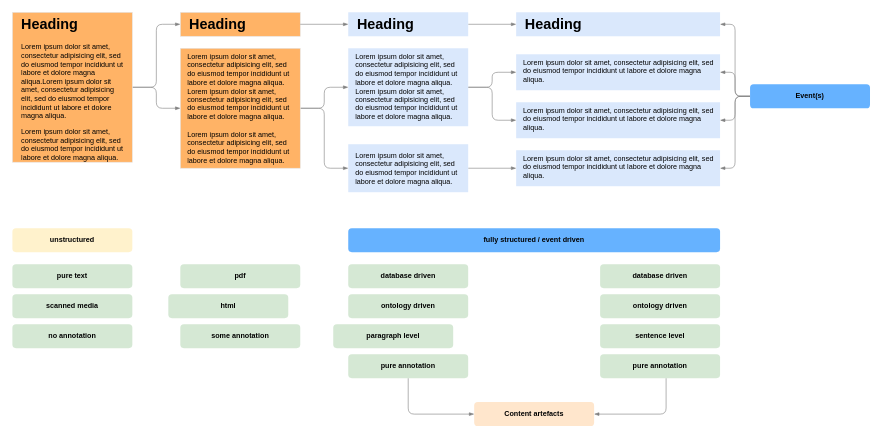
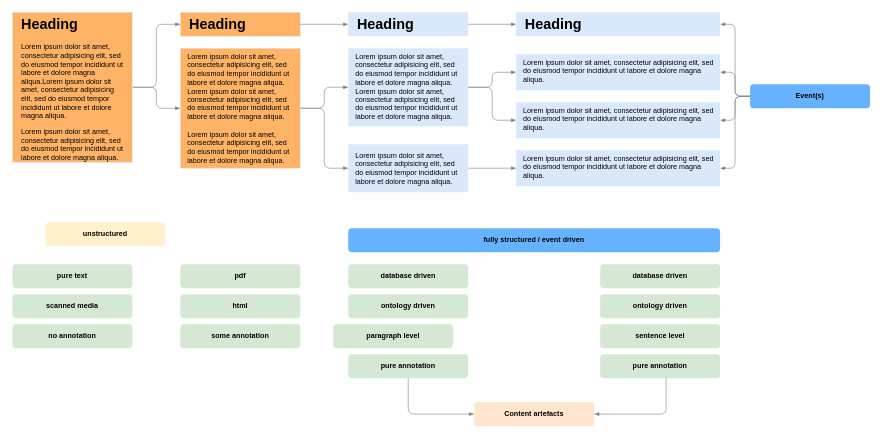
  <mxCell id="0" />
  <mxCell id="1" parent="0" />
  <mxCell id="2" value="" style="rounded=0;whiteSpace=wrap;html=1;strokeColor=#E6E6E6;shadow=0;fillColor=#FFB366;" parent="1" vertex="1"><mxGeometry x="300" y="20" width="200" height="40" as="geometry" /></mxCell>
  <mxCell id="3" style="edgeStyle=orthogonalEdgeStyle;rounded=1;orthogonalLoop=1;jettySize=auto;html=1;entryX=0;entryY=0.5;entryDx=0;entryDy=0;endArrow=blockThin;endFill=1;strokeColor=#808080;fontSize=23;" parent="1" source="4" target="8" edge="1"><mxGeometry relative="1" as="geometry" /></mxCell>
  <mxCell id="4" value="" style="rounded=0;whiteSpace=wrap;html=1;fillColor=#dae8fc;strokeColor=none;shadow=0;" parent="1" vertex="1"><mxGeometry x="580" y="20" width="200" height="40" as="geometry" /></mxCell>
  <mxCell id="5" value="" style="rounded=0;whiteSpace=wrap;html=1;fillColor=#dae8fc;strokeColor=none;shadow=0;" parent="1" vertex="1"><mxGeometry x="860" y="90" width="340" height="60" as="geometry" /></mxCell>
  <mxCell id="6" value="" style="rounded=0;whiteSpace=wrap;html=1;fillColor=#dae8fc;strokeColor=none;shadow=0;" parent="1" vertex="1"><mxGeometry x="860" y="170" width="340" height="60" as="geometry" /></mxCell>
  <mxCell id="7" value="" style="rounded=0;whiteSpace=wrap;html=1;fillColor=#dae8fc;strokeColor=none;shadow=0;" parent="1" vertex="1"><mxGeometry x="860" y="250" width="340" height="60" as="geometry" /></mxCell>
  <mxCell id="8" value="" style="rounded=0;whiteSpace=wrap;html=1;fillColor=#dae8fc;strokeColor=none;shadow=0;" parent="1" vertex="1"><mxGeometry x="860" y="20" width="340" height="40" as="geometry" /></mxCell>
  <mxCell id="9" style="edgeStyle=orthogonalEdgeStyle;rounded=1;orthogonalLoop=1;jettySize=auto;html=1;entryX=0;entryY=0.5;entryDx=0;entryDy=0;endArrow=blockThin;endFill=1;strokeColor=#808080;" parent="1" source="11" target="15" edge="1"><mxGeometry relative="1" as="geometry" /></mxCell>
  <mxCell id="10" style="edgeStyle=orthogonalEdgeStyle;rounded=1;orthogonalLoop=1;jettySize=auto;html=1;entryX=0;entryY=0.5;entryDx=0;entryDy=0;endArrow=blockThin;endFill=1;strokeColor=#808080;" parent="1" source="11" target="2" edge="1"><mxGeometry relative="1" as="geometry" /></mxCell>
  <mxCell id="11" value="" style="rounded=0;whiteSpace=wrap;html=1;shadow=0;fillColor=#FFB366;strokeColor=#E6E6E6;" parent="1" vertex="1"><mxGeometry x="20" y="20" width="200" height="250" as="geometry" /></mxCell>
  <mxCell id="12" value="&lt;h1&gt;Heading&lt;/h1&gt;&lt;p&gt;Lorem ipsum dolor sit amet, consectetur adipisicing elit, sed do eiusmod tempor incididunt ut labore et dolore magna aliqua.&lt;span&gt;Lorem ipsum dolor sit amet, consectetur adipisicing elit, sed do eiusmod tempor incididunt ut labore et dolore magna aliqua.&lt;/span&gt;&lt;/p&gt;&lt;p&gt;Lorem ipsum dolor sit amet, consectetur adipisicing elit, sed do eiusmod tempor incididunt ut labore et dolore magna aliqua.&lt;span&gt;&lt;br&gt;&lt;/span&gt;&lt;/p&gt;" style="text;html=1;strokeColor=none;fillColor=none;spacing=5;spacingTop=-20;whiteSpace=wrap;overflow=hidden;rounded=0;" parent="1" vertex="1"><mxGeometry x="30" y="20" width="180" height="250" as="geometry" /></mxCell>
  <mxCell id="13" style="edgeStyle=orthogonalEdgeStyle;rounded=1;orthogonalLoop=1;jettySize=auto;html=1;entryX=0;entryY=0.5;entryDx=0;entryDy=0;endArrow=blockThin;endFill=1;strokeColor=#808080;" parent="1" source="15" target="22" edge="1"><mxGeometry relative="1" as="geometry" /></mxCell>
  <mxCell id="14" style="edgeStyle=orthogonalEdgeStyle;rounded=1;orthogonalLoop=1;jettySize=auto;html=1;entryX=0;entryY=0.5;entryDx=0;entryDy=0;endArrow=blockThin;endFill=1;strokeColor=#808080;" parent="1" source="15" target="28" edge="1"><mxGeometry relative="1" as="geometry" /></mxCell>
  <mxCell id="15" value="" style="rounded=0;whiteSpace=wrap;html=1;strokeColor=#E6E6E6;shadow=0;fillColor=#FFB366;" parent="1" vertex="1"><mxGeometry x="300" y="80" width="200" height="200" as="geometry" /></mxCell>
  <mxCell id="16" value="&lt;h1&gt;Heading&lt;/h1&gt;" style="text;html=1;strokeColor=none;fillColor=none;spacing=5;spacingTop=-20;whiteSpace=wrap;overflow=hidden;rounded=0;" parent="1" vertex="1"><mxGeometry x="310" y="20" width="180" height="40" as="geometry" /></mxCell>
  <mxCell id="17" value="&lt;span style=&quot;color: rgb(0 , 0 , 0) ; font-family: &amp;#34;helvetica&amp;#34; ; font-size: 12px ; font-style: normal ; font-weight: 400 ; letter-spacing: normal ; text-align: left ; text-indent: 0px ; text-transform: none ; word-spacing: 0px ; display: inline ; float: none&quot;&gt;Lorem ipsum dolor sit amet, consectetur adipisicing elit, sed do eiusmod tempor incididunt ut labore et dolore magna aliqua.&lt;br&gt;&lt;span style=&quot;font-family: &amp;#34;helvetica&amp;#34;&quot;&gt;Lorem ipsum dolor sit amet, consectetur adipisicing elit, sed do eiusmod tempor incididunt ut labore et dolore magna aliqua.&lt;br&gt;&lt;br&gt;&lt;/span&gt;&lt;span style=&quot;font-family: &amp;#34;helvetica&amp;#34;&quot;&gt;Lorem ipsum dolor sit amet, consectetur adipisicing elit, sed do eiusmod tempor incididunt ut labore et dolore magna aliqua.&lt;/span&gt;&lt;br&gt;&lt;/span&gt;" style="text;whiteSpace=wrap;html=1;" parent="1" vertex="1"><mxGeometry x="310" y="80" width="180" height="190" as="geometry" /></mxCell>
  <mxCell id="18" style="edgeStyle=orthogonalEdgeStyle;rounded=1;orthogonalLoop=1;jettySize=auto;html=1;exitX=0.5;exitY=1;exitDx=0;exitDy=0;endArrow=blockThin;endFill=1;strokeColor=#808080;" parent="1" source="15" target="15" edge="1"><mxGeometry relative="1" as="geometry" /></mxCell>
  <mxCell id="19" style="edgeStyle=orthogonalEdgeStyle;rounded=1;orthogonalLoop=1;jettySize=auto;html=1;entryX=0;entryY=0.5;entryDx=0;entryDy=0;endArrow=blockThin;endFill=1;strokeColor=#808080;" parent="1" source="2" target="4" edge="1"><mxGeometry relative="1" as="geometry" /></mxCell>
  <mxCell id="20" style="edgeStyle=orthogonalEdgeStyle;rounded=1;orthogonalLoop=1;jettySize=auto;html=1;entryX=0;entryY=0.5;entryDx=0;entryDy=0;endArrow=blockThin;endFill=1;strokeColor=#808080;" parent="1" source="22" target="5" edge="1"><mxGeometry relative="1" as="geometry" /></mxCell>
  <mxCell id="21" style="edgeStyle=orthogonalEdgeStyle;rounded=1;orthogonalLoop=1;jettySize=auto;html=1;entryX=0;entryY=0.5;entryDx=0;entryDy=0;endArrow=blockThin;endFill=1;strokeColor=#808080;" parent="1" source="22" target="6" edge="1"><mxGeometry relative="1" as="geometry" /></mxCell>
  <mxCell id="22" value="" style="rounded=0;whiteSpace=wrap;html=1;fillColor=#dae8fc;strokeColor=none;shadow=0;" parent="1" vertex="1"><mxGeometry x="580" y="80" width="200" height="130" as="geometry" /></mxCell>
  <mxCell id="23" value="&lt;h1&gt;Heading&lt;/h1&gt;" style="text;html=1;spacing=5;spacingTop=-20;whiteSpace=wrap;overflow=hidden;rounded=0;" parent="1" vertex="1"><mxGeometry x="590" y="20" width="180" height="40" as="geometry" /></mxCell>
  <mxCell id="24" value="&lt;span style=&quot;color: rgb(0 , 0 , 0) ; font-family: &amp;#34;helvetica&amp;#34; ; font-size: 12px ; font-style: normal ; font-weight: 400 ; letter-spacing: normal ; text-align: left ; text-indent: 0px ; text-transform: none ; word-spacing: 0px ; display: inline ; float: none&quot;&gt;Lorem ipsum dolor sit amet, consectetur adipisicing elit, sed do eiusmod tempor incididunt ut labore et dolore magna aliqua. Lorem ipsum dolor sit amet, consectetur adipisicing elit, sed do eiusmod tempor incididunt ut labore et dolore magna aliqua.&lt;br&gt;&lt;/span&gt;" style="text;whiteSpace=wrap;html=1;" parent="1" vertex="1"><mxGeometry x="590" y="80" width="180" height="120" as="geometry" /></mxCell>
  <mxCell id="25" style="edgeStyle=orthogonalEdgeStyle;rounded=1;orthogonalLoop=1;jettySize=auto;html=1;exitX=0.5;exitY=1;exitDx=0;exitDy=0;endArrow=blockThin;endFill=1;strokeColor=#808080;" parent="1" source="22" target="22" edge="1"><mxGeometry relative="1" as="geometry" /></mxCell>
  <mxCell id="26" style="edgeStyle=orthogonalEdgeStyle;rounded=1;orthogonalLoop=1;jettySize=auto;html=1;exitX=0.5;exitY=1;exitDx=0;exitDy=0;endArrow=blockThin;endFill=1;strokeColor=#808080;" parent="1" edge="1"><mxGeometry relative="1" as="geometry"><mxPoint x="680" y="270" as="sourcePoint" /><mxPoint x="680" y="270" as="targetPoint" /></mxGeometry></mxCell>
  <mxCell id="27" style="edgeStyle=orthogonalEdgeStyle;rounded=1;orthogonalLoop=1;jettySize=auto;html=1;entryX=0;entryY=0.5;entryDx=0;entryDy=0;endArrow=blockThin;endFill=1;strokeColor=#808080;" parent="1" source="28" target="7" edge="1"><mxGeometry relative="1" as="geometry" /></mxCell>
  <mxCell id="28" value="" style="rounded=0;whiteSpace=wrap;html=1;fillColor=#dae8fc;strokeColor=none;shadow=0;" parent="1" vertex="1"><mxGeometry x="580" y="240" width="200" height="80" as="geometry" /></mxCell>
  <mxCell id="29" value="&lt;span style=&quot;color: rgb(0 , 0 , 0) ; font-family: &amp;#34;helvetica&amp;#34; ; font-size: 12px ; font-style: normal ; font-weight: 400 ; letter-spacing: normal ; text-align: left ; text-indent: 0px ; text-transform: none ; word-spacing: 0px ; display: inline ; float: none&quot;&gt;Lorem ipsum dolor sit amet, consectetur adipisicing elit, sed do eiusmod tempor incididunt ut labore et dolore magna aliqua.&lt;br&gt;&lt;/span&gt;" style="text;whiteSpace=wrap;html=1;" parent="1" vertex="1"><mxGeometry x="590" y="245" width="180" height="70" as="geometry" /></mxCell>
  <mxCell id="30" style="edgeStyle=orthogonalEdgeStyle;rounded=1;orthogonalLoop=1;jettySize=auto;html=1;exitX=0.5;exitY=1;exitDx=0;exitDy=0;endArrow=blockThin;endFill=1;strokeColor=#808080;" parent="1" source="28" target="28" edge="1"><mxGeometry relative="1" as="geometry" /></mxCell>
  <mxCell id="31" value="&lt;span style=&quot;color: rgb(0 , 0 , 0) ; font-family: &amp;#34;helvetica&amp;#34; ; font-size: 12px ; font-style: normal ; font-weight: 400 ; letter-spacing: normal ; text-align: left ; text-indent: 0px ; text-transform: none ; word-spacing: 0px ; display: inline ; float: none&quot;&gt;Lorem ipsum dolor sit amet, consectetur adipisicing elit, sed do eiusmod tempor incididunt ut labore et dolore magna aliqua.&lt;br&gt;&lt;/span&gt;" style="text;whiteSpace=wrap;html=1;" parent="1" vertex="1"><mxGeometry x="870" y="90" width="320" height="60" as="geometry" /></mxCell>
  <mxCell id="32" value="&lt;span style=&quot;color: rgb(0 , 0 , 0) ; font-family: &amp;#34;helvetica&amp;#34; ; font-size: 12px ; font-style: normal ; font-weight: 400 ; letter-spacing: normal ; text-align: left ; text-indent: 0px ; text-transform: none ; word-spacing: 0px ; display: inline ; float: none&quot;&gt;Lorem ipsum dolor sit amet, consectetur adipisicing elit, sed do eiusmod tempor incididunt ut labore et dolore magna aliqua.&lt;br&gt;&lt;/span&gt;" style="text;whiteSpace=wrap;html=1;" parent="1" vertex="1"><mxGeometry x="870" y="170" width="320" height="60" as="geometry" /></mxCell>
  <mxCell id="33" value="&lt;span style=&quot;color: rgb(0 , 0 , 0) ; font-family: &amp;#34;helvetica&amp;#34; ; font-size: 12px ; font-style: normal ; font-weight: 400 ; letter-spacing: normal ; text-align: left ; text-indent: 0px ; text-transform: none ; word-spacing: 0px ; display: inline ; float: none&quot;&gt;Lorem ipsum dolor sit amet, consectetur adipisicing elit, sed do eiusmod tempor incididunt ut labore et dolore magna aliqua.&lt;br&gt;&lt;/span&gt;" style="text;whiteSpace=wrap;html=1;" parent="1" vertex="1"><mxGeometry x="870" y="250" width="320" height="60" as="geometry" /></mxCell>
  <mxCell id="34" value="&lt;h1&gt;Heading&lt;/h1&gt;" style="text;html=1;strokeColor=none;fillColor=none;spacing=5;spacingTop=-20;whiteSpace=wrap;overflow=hidden;rounded=0;" parent="1" vertex="1"><mxGeometry x="870" y="20" width="180" height="40" as="geometry" /></mxCell>
- <mxCell id="35" value="&lt;font&gt;&lt;b&gt;unstructured&lt;/b&gt;&lt;br&gt;&lt;/font&gt;" style="rounded=1;whiteSpace=wrap;html=1;fillColor=#fff2cc;strokeColor=none;" parent="1" vertex="1"><mxGeometry x="20" y="380" width="200" height="40" as="geometry" /></mxCell>
+ <mxCell id="35" value="&lt;font&gt;&lt;b&gt;unstructured&lt;/b&gt;&lt;br&gt;&lt;/font&gt;" style="rounded=1;whiteSpace=wrap;html=1;fillColor=#fff2cc;strokeColor=none;" parent="1" vertex="1"><mxGeometry x="75" y="370" width="200" height="40" as="geometry" /></mxCell>
  <mxCell id="36" value="&lt;font&gt;&lt;b&gt;fully structured / event driven&lt;/b&gt;&lt;br&gt;&lt;/font&gt;" style="rounded=1;whiteSpace=wrap;html=1;strokeColor=none;fillColor=#66B2FF;" parent="1" vertex="1"><mxGeometry x="580" y="380" width="620" height="40" as="geometry" /></mxCell>
  <mxCell id="37" value="&lt;font&gt;&lt;b style=&quot;font-family: &amp;#34;helvetica&amp;#34;&quot;&gt;pure text&lt;/b&gt;&lt;br&gt;&lt;/font&gt;" style="rounded=1;whiteSpace=wrap;html=1;fillColor=#d5e8d4;strokeColor=none;" parent="1" vertex="1"><mxGeometry x="20" y="440" width="200" height="40" as="geometry" /></mxCell>
- <mxCell id="38" value="&lt;font&gt;&lt;b style=&quot;font-family: &amp;#34;helvetica&amp;#34;&quot;&gt;html&lt;/b&gt;&lt;br&gt;&lt;/font&gt;" style="rounded=1;whiteSpace=wrap;html=1;fillColor=#d5e8d4;strokeColor=none;" parent="1" vertex="1"><mxGeometry x="280" y="490" width="200" height="40" as="geometry" /></mxCell>
+ <mxCell id="38" value="&lt;font&gt;&lt;b style=&quot;font-family: &amp;#34;helvetica&amp;#34;&quot;&gt;html&lt;/b&gt;&lt;br&gt;&lt;/font&gt;" style="rounded=1;whiteSpace=wrap;html=1;fillColor=#d5e8d4;strokeColor=none;" parent="1" vertex="1"><mxGeometry x="300" y="490" width="200" height="40" as="geometry" /></mxCell>
  <mxCell id="39" value="&lt;font&gt;&lt;b style=&quot;font-family: &amp;#34;helvetica&amp;#34;&quot;&gt;some annotation&lt;/b&gt;&lt;br&gt;&lt;/font&gt;" style="rounded=1;whiteSpace=wrap;html=1;fillColor=#d5e8d4;strokeColor=none;" parent="1" vertex="1"><mxGeometry x="300" y="540" width="200" height="40" as="geometry" /></mxCell>
  <mxCell id="40" value="&lt;font&gt;&lt;b style=&quot;font-family: &amp;#34;helvetica&amp;#34;&quot;&gt;scanned media&lt;/b&gt;&lt;br&gt;&lt;/font&gt;" style="rounded=1;whiteSpace=wrap;html=1;fillColor=#d5e8d4;strokeColor=none;" parent="1" vertex="1"><mxGeometry x="20" y="490" width="200" height="40" as="geometry" /></mxCell>
  <mxCell id="41" value="&lt;font&gt;&lt;b style=&quot;font-family: &amp;#34;helvetica&amp;#34;&quot;&gt;pdf&lt;/b&gt;&lt;br&gt;&lt;/font&gt;" style="rounded=1;whiteSpace=wrap;html=1;fillColor=#d5e8d4;strokeColor=none;" parent="1" vertex="1"><mxGeometry x="300" y="440" width="200" height="40" as="geometry" /></mxCell>
  <mxCell id="42" style="edgeStyle=orthogonalEdgeStyle;rounded=1;orthogonalLoop=1;jettySize=auto;html=1;entryX=1;entryY=0.5;entryDx=0;entryDy=0;endArrow=blockThin;endFill=1;strokeColor=#808080;fontSize=23;" parent="1" source="43" target="58" edge="1"><mxGeometry relative="1" as="geometry"><Array as="points"><mxPoint x="1110" y="690" /></Array></mxGeometry></mxCell>
  <mxCell id="43" value="&lt;font&gt;&lt;b style=&quot;font-family: &amp;#34;helvetica&amp;#34;&quot;&gt;pure annotation&lt;/b&gt;&lt;br&gt;&lt;/font&gt;" style="rounded=1;whiteSpace=wrap;html=1;fillColor=#d5e8d4;strokeColor=none;" parent="1" vertex="1"><mxGeometry x="1000" y="590" width="200" height="40" as="geometry" /></mxCell>
  <mxCell id="44" value="&lt;font&gt;&lt;b style=&quot;font-family: &amp;#34;helvetica&amp;#34;&quot;&gt;sentence level&lt;/b&gt;&lt;br&gt;&lt;/font&gt;" style="rounded=1;whiteSpace=wrap;html=1;fillColor=#d5e8d4;strokeColor=none;" parent="1" vertex="1"><mxGeometry x="1000" y="540" width="200" height="40" as="geometry" /></mxCell>
  <mxCell id="45" value="&lt;font&gt;&lt;b style=&quot;font-family: &amp;#34;helvetica&amp;#34;&quot;&gt;database driven&lt;/b&gt;&lt;br&gt;&lt;/font&gt;" style="rounded=1;whiteSpace=wrap;html=1;fillColor=#d5e8d4;strokeColor=none;" parent="1" vertex="1"><mxGeometry x="580" y="440" width="200" height="40" as="geometry" /></mxCell>
  <mxCell id="46" value="&lt;font&gt;&lt;b style=&quot;font-family: &amp;#34;helvetica&amp;#34;&quot;&gt;database driven&lt;/b&gt;&lt;br&gt;&lt;/font&gt;" style="rounded=1;whiteSpace=wrap;html=1;fillColor=#d5e8d4;strokeColor=none;" parent="1" vertex="1"><mxGeometry x="1000" y="440" width="200" height="40" as="geometry" /></mxCell>
  <mxCell id="47" style="edgeStyle=orthogonalEdgeStyle;rounded=1;orthogonalLoop=1;jettySize=auto;html=1;entryX=1;entryY=0.5;entryDx=0;entryDy=0;endArrow=blockThin;endFill=1;strokeColor=#808080;fontSize=23;" parent="1" source="51" target="8" edge="1"><mxGeometry relative="1" as="geometry" /></mxCell>
  <mxCell id="48" style="edgeStyle=orthogonalEdgeStyle;rounded=1;orthogonalLoop=1;jettySize=auto;html=1;entryX=1;entryY=0.5;entryDx=0;entryDy=0;endArrow=blockThin;endFill=1;strokeColor=#808080;fontSize=23;" parent="1" source="51" target="7" edge="1"><mxGeometry relative="1" as="geometry" /></mxCell>
  <mxCell id="49" style="edgeStyle=orthogonalEdgeStyle;rounded=1;orthogonalLoop=1;jettySize=auto;html=1;entryX=1;entryY=0.5;entryDx=0;entryDy=0;endArrow=blockThin;endFill=1;strokeColor=#808080;fontSize=23;" parent="1" source="51" target="5" edge="1"><mxGeometry relative="1" as="geometry" /></mxCell>
  <mxCell id="50" style="edgeStyle=orthogonalEdgeStyle;rounded=1;orthogonalLoop=1;jettySize=auto;html=1;entryX=1;entryY=0.5;entryDx=0;entryDy=0;endArrow=blockThin;endFill=1;strokeColor=#808080;fontSize=23;" parent="1" source="51" target="6" edge="1"><mxGeometry relative="1" as="geometry" /></mxCell>
  <mxCell id="51" value="&lt;font&gt;&lt;b&gt;Event(s)&lt;/b&gt;&lt;br&gt;&lt;/font&gt;" style="rounded=1;whiteSpace=wrap;html=1;strokeColor=none;fillColor=#66B2FF;" parent="1" vertex="1"><mxGeometry x="1250" y="140" width="200" height="40" as="geometry" /></mxCell>
  <mxCell id="52" value="&lt;font&gt;&lt;b style=&quot;font-family: &amp;#34;helvetica&amp;#34;&quot;&gt;paragraph level&lt;/b&gt;&lt;br&gt;&lt;/font&gt;" style="rounded=1;whiteSpace=wrap;html=1;fillColor=#d5e8d4;strokeColor=none;" parent="1" vertex="1"><mxGeometry x="555" y="540" width="200" height="40" as="geometry" /></mxCell>
  <mxCell id="53" value="&lt;font&gt;&lt;b style=&quot;font-family: &amp;#34;helvetica&amp;#34;&quot;&gt;ontology driven&lt;/b&gt;&lt;br&gt;&lt;/font&gt;" style="rounded=1;whiteSpace=wrap;html=1;fillColor=#d5e8d4;strokeColor=none;" parent="1" vertex="1"><mxGeometry x="580" y="490" width="200" height="40" as="geometry" /></mxCell>
  <mxCell id="54" value="&lt;font&gt;&lt;b style=&quot;font-family: &amp;#34;helvetica&amp;#34;&quot;&gt;ontology driven&lt;/b&gt;&lt;br&gt;&lt;/font&gt;" style="rounded=1;whiteSpace=wrap;html=1;fillColor=#d5e8d4;strokeColor=none;" parent="1" vertex="1"><mxGeometry x="1000" y="490" width="200" height="40" as="geometry" /></mxCell>
  <mxCell id="55" value="&lt;font&gt;&lt;b style=&quot;font-family: &amp;#34;helvetica&amp;#34;&quot;&gt;no annotation&lt;/b&gt;&lt;br&gt;&lt;/font&gt;" style="rounded=1;whiteSpace=wrap;html=1;fillColor=#d5e8d4;strokeColor=none;" parent="1" vertex="1"><mxGeometry x="20" y="540" width="200" height="40" as="geometry" /></mxCell>
  <mxCell id="56" style="edgeStyle=orthogonalEdgeStyle;rounded=1;orthogonalLoop=1;jettySize=auto;html=1;entryX=0;entryY=0.5;entryDx=0;entryDy=0;endArrow=blockThin;endFill=1;strokeColor=#808080;fontSize=23;" parent="1" source="57" target="58" edge="1"><mxGeometry relative="1" as="geometry"><Array as="points"><mxPoint x="680" y="690" /></Array></mxGeometry></mxCell>
  <mxCell id="57" value="&lt;font&gt;&lt;b style=&quot;font-family: &amp;#34;helvetica&amp;#34;&quot;&gt;pure annotation&lt;/b&gt;&lt;br&gt;&lt;/font&gt;" style="rounded=1;whiteSpace=wrap;html=1;fillColor=#d5e8d4;strokeColor=none;" parent="1" vertex="1"><mxGeometry x="580" y="590" width="200" height="40" as="geometry" /></mxCell>
  <mxCell id="58" value="&lt;font&gt;&lt;b&gt;Content artefacts&lt;/b&gt;&lt;br&gt;&lt;/font&gt;" style="rounded=1;whiteSpace=wrap;html=1;strokeColor=none;fillColor=#ffe6cc;" parent="1" vertex="1"><mxGeometry x="790" y="670" width="200" height="40" as="geometry" /></mxCell>
